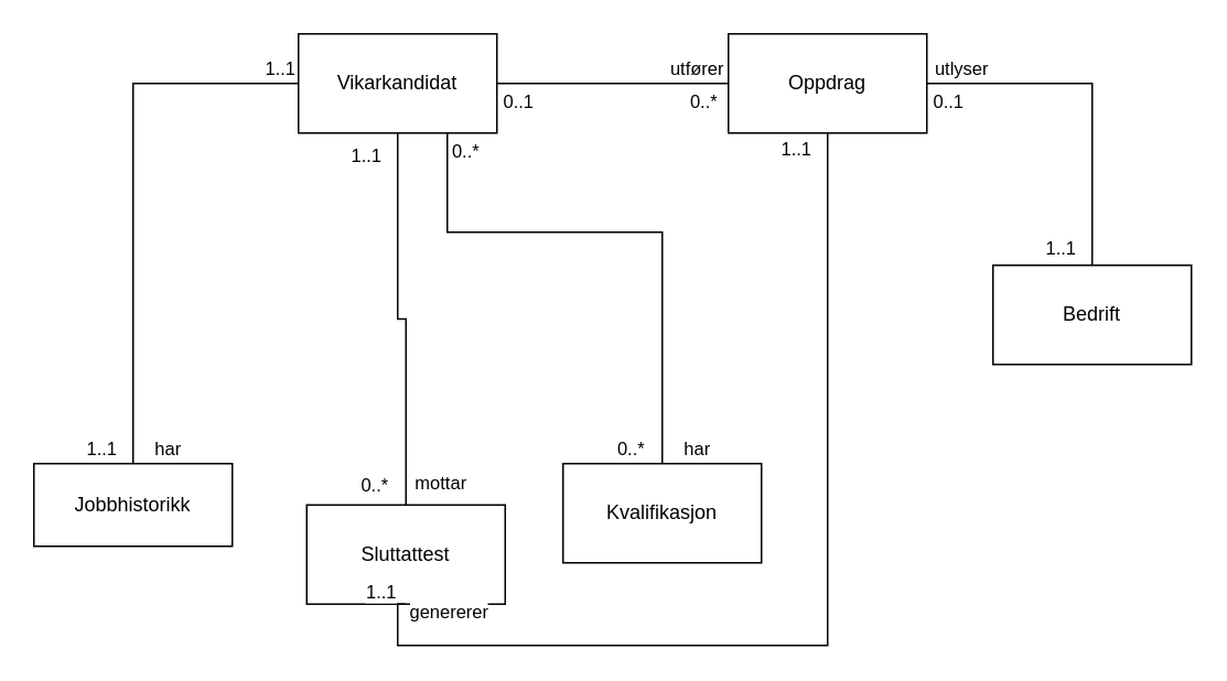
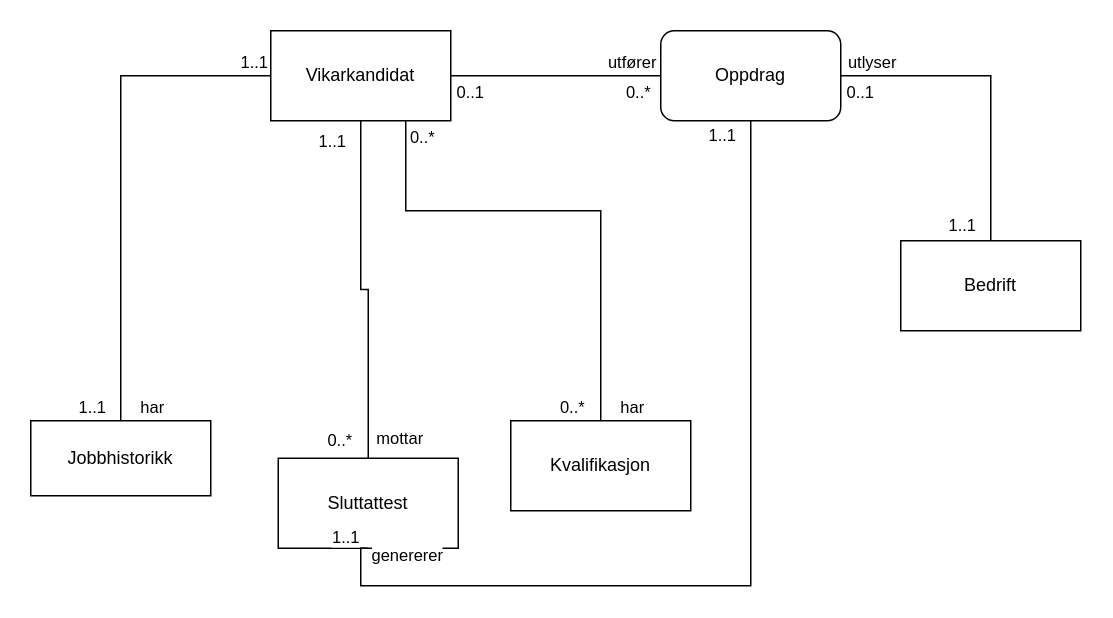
  <mxCell id="0" />
  <mxCell id="1" parent="0" />
  <mxCell id="2" style="edgeStyle=orthogonalEdgeStyle;rounded=0;orthogonalLoop=1;jettySize=auto;html=1;entryX=0.5;entryY=0;entryDx=0;entryDy=0;endArrow=none;endFill=0;" edge="1" parent="1" source="14" target="15"><mxGeometry relative="1" as="geometry" /></mxCell>
  <mxCell id="3" value="0..*" style="edgeLabel;html=1;align=center;verticalAlign=middle;resizable=0;points=[];" vertex="1" connectable="0" parent="2"><mxGeometry x="0.82" y="4" relative="1" as="geometry"><mxPoint x="-24" y="8" as="offset" /></mxGeometry></mxCell>
  <mxCell id="4" value="mottar" style="edgeLabel;html=1;align=center;verticalAlign=middle;resizable=0;points=[];" vertex="1" connectable="0" parent="2"><mxGeometry x="0.88" y="-1" relative="1" as="geometry"><mxPoint x="21" as="offset" /></mxGeometry></mxCell>
  <mxCell id="5" value="1..1" style="edgeLabel;html=1;align=center;verticalAlign=middle;resizable=0;points=[];" vertex="1" connectable="0" parent="2"><mxGeometry x="-0.79" y="-3" relative="1" as="geometry"><mxPoint x="-17" y="-11" as="offset" /></mxGeometry></mxCell>
  <mxCell id="6" style="edgeStyle=orthogonalEdgeStyle;rounded=0;orthogonalLoop=1;jettySize=auto;html=1;entryX=0;entryY=0.5;entryDx=0;entryDy=0;endArrow=none;endFill=0;" edge="1" parent="1" source="14" target="20"><mxGeometry relative="1" as="geometry" /></mxCell>
  <mxCell id="7" value="0..1" style="edgeLabel;html=1;align=center;verticalAlign=middle;resizable=0;points=[];" vertex="1" connectable="0" parent="6"><mxGeometry x="-0.829" relative="1" as="geometry"><mxPoint y="10" as="offset" /></mxGeometry></mxCell>
  <mxCell id="8" value="0..*" style="edgeLabel;html=1;align=center;verticalAlign=middle;resizable=0;points=[];" vertex="1" connectable="0" parent="6"><mxGeometry x="0.7" y="-1" relative="1" as="geometry"><mxPoint x="5" y="9" as="offset" /></mxGeometry></mxCell>
  <mxCell id="9" value="utfører" style="edgeLabel;html=1;align=center;verticalAlign=middle;resizable=0;points=[];" vertex="1" connectable="0" parent="6"><mxGeometry x="0.743" y="3" relative="1" as="geometry"><mxPoint x="-2" y="-7" as="offset" /></mxGeometry></mxCell>
  <mxCell id="10" style="edgeStyle=orthogonalEdgeStyle;rounded=0;orthogonalLoop=1;jettySize=auto;html=1;entryX=0.5;entryY=0;entryDx=0;entryDy=0;exitX=0.75;exitY=1;exitDx=0;exitDy=0;endArrow=none;endFill=0;" edge="1" parent="1" source="14" target="22"><mxGeometry relative="1" as="geometry"><Array as="points"><mxPoint x="270" y="140" /><mxPoint x="400" y="140" /></Array></mxGeometry></mxCell>
  <mxCell id="11" value="0..*" style="edgeLabel;html=1;align=center;verticalAlign=middle;resizable=0;points=[];" vertex="1" connectable="0" parent="10"><mxGeometry x="0.867" y="2" relative="1" as="geometry"><mxPoint x="-22" y="12" as="offset" /></mxGeometry></mxCell>
  <mxCell id="12" value="har" style="edgeLabel;html=1;align=center;verticalAlign=middle;resizable=0;points=[];" vertex="1" connectable="0" parent="10"><mxGeometry x="0.921" y="3" relative="1" as="geometry"><mxPoint x="17" y="3" as="offset" /></mxGeometry></mxCell>
  <mxCell id="13" value="0..*" style="edgeLabel;html=1;align=center;verticalAlign=middle;resizable=0;points=[];" vertex="1" connectable="0" parent="10"><mxGeometry x="-0.921" y="2" relative="1" as="geometry"><mxPoint x="8" y="-3" as="offset" /></mxGeometry></mxCell>
  <mxCell id="14" value="Vikarkandidat" style="rounded=0;whiteSpace=wrap;html=1;" vertex="1" parent="1"><mxGeometry x="180" y="20" width="120" height="60" as="geometry" /></mxCell>
  <mxCell id="15" value="Sluttattest" style="rounded=0;whiteSpace=wrap;html=1;" vertex="1" parent="1"><mxGeometry x="185" y="305" width="120" height="60" as="geometry" /></mxCell>
  <mxCell id="16" style="edgeStyle=orthogonalEdgeStyle;rounded=0;orthogonalLoop=1;jettySize=auto;html=1;entryX=0.5;entryY=1;entryDx=0;entryDy=0;endArrow=none;endFill=0;" edge="1" parent="1" source="20" target="15"><mxGeometry relative="1" as="geometry"><Array as="points"><mxPoint x="500" y="390" /><mxPoint x="240" y="390" /></Array></mxGeometry></mxCell>
  <mxCell id="17" value="1..1" style="edgeLabel;html=1;align=center;verticalAlign=middle;resizable=0;points=[];" vertex="1" connectable="0" parent="16"><mxGeometry x="0.865" y="-1" relative="1" as="geometry"><mxPoint x="-21" y="-32" as="offset" /></mxGeometry></mxCell>
  <mxCell id="18" value="1..1" style="edgeLabel;html=1;align=center;verticalAlign=middle;resizable=0;points=[];" vertex="1" connectable="0" parent="16"><mxGeometry x="-0.935" y="-2" relative="1" as="geometry"><mxPoint x="-18" y="-10" as="offset" /></mxGeometry></mxCell>
  <mxCell id="19" value="genererer" style="edgeLabel;html=1;align=center;verticalAlign=middle;resizable=0;points=[];" vertex="1" connectable="0" parent="16"><mxGeometry x="0.952" y="-3" relative="1" as="geometry"><mxPoint x="27" y="-5" as="offset" /></mxGeometry></mxCell>
- <mxCell id="20" value="Oppdrag" style="rounded=0;whiteSpace=wrap;html=1;" vertex="1" parent="1"><mxGeometry x="440" y="20" width="120" height="60" as="geometry" /></mxCell>
+ <mxCell id="20" value="Oppdrag" style="whiteSpace=wrap;html=1;rounded=1;" vertex="1" parent="1"><mxGeometry x="440" y="20" width="120" height="60" as="geometry" /></mxCell>
  <mxCell id="21" value="Jobbhistorikk" style="rounded=0;whiteSpace=wrap;html=1;" vertex="1" parent="1"><mxGeometry x="20" y="280" width="120" height="50" as="geometry" /></mxCell>
  <mxCell id="22" value="Kvalifikasjon" style="rounded=0;whiteSpace=wrap;html=1;" vertex="1" parent="1"><mxGeometry x="340" y="280" width="120" height="60" as="geometry" /></mxCell>
  <mxCell id="23" style="edgeStyle=orthogonalEdgeStyle;rounded=0;orthogonalLoop=1;jettySize=auto;html=1;entryX=1;entryY=0.5;entryDx=0;entryDy=0;exitX=0.5;exitY=0;exitDx=0;exitDy=0;endArrow=none;endFill=0;" edge="1" parent="1" source="27" target="20"><mxGeometry relative="1" as="geometry" /></mxCell>
  <mxCell id="24" value="0..1" style="edgeLabel;html=1;align=center;verticalAlign=middle;resizable=0;points=[];" vertex="1" connectable="0" parent="23"><mxGeometry x="0.886" y="-2" relative="1" as="geometry"><mxPoint y="12" as="offset" /></mxGeometry></mxCell>
  <mxCell id="25" value="1..1" style="edgeLabel;html=1;align=center;verticalAlign=middle;resizable=0;points=[];" vertex="1" connectable="0" parent="23"><mxGeometry x="-0.895" relative="1" as="geometry"><mxPoint x="-20" as="offset" /></mxGeometry></mxCell>
  <mxCell id="26" value="utlyser" style="edgeLabel;html=1;align=center;verticalAlign=middle;resizable=0;points=[];" vertex="1" connectable="0" parent="23"><mxGeometry x="0.876" y="-2" relative="1" as="geometry"><mxPoint x="7" y="-8" as="offset" /></mxGeometry></mxCell>
  <mxCell id="27" value="Bedrift" style="rounded=0;whiteSpace=wrap;html=1;" vertex="1" parent="1"><mxGeometry x="600" y="160" width="120" height="60" as="geometry" /></mxCell>
  <mxCell id="28" style="edgeStyle=orthogonalEdgeStyle;rounded=0;orthogonalLoop=1;jettySize=auto;html=1;entryX=0.5;entryY=0;entryDx=0;entryDy=0;endArrow=none;endFill=0;" edge="1" parent="1" source="14" target="21"><mxGeometry relative="1" as="geometry" /></mxCell>
  <mxCell id="29" value="1..1" style="edgeLabel;html=1;align=center;verticalAlign=middle;resizable=0;points=[];" vertex="1" connectable="0" parent="28"><mxGeometry x="0.806" y="1" relative="1" as="geometry"><mxPoint x="-21" y="22" as="offset" /></mxGeometry></mxCell>
  <mxCell id="30" value="1..1" style="edgeLabel;html=1;align=center;verticalAlign=middle;resizable=0;points=[];" vertex="1" connectable="0" parent="28"><mxGeometry x="-0.927" y="-4" relative="1" as="geometry"><mxPoint y="-6" as="offset" /></mxGeometry></mxCell>
  <mxCell id="31" value="har" style="edgeLabel;html=1;align=center;verticalAlign=middle;resizable=0;points=[];" vertex="1" connectable="0" parent="28"><mxGeometry x="0.83" y="2" relative="1" as="geometry"><mxPoint x="18" y="18" as="offset" /></mxGeometry></mxCell>
